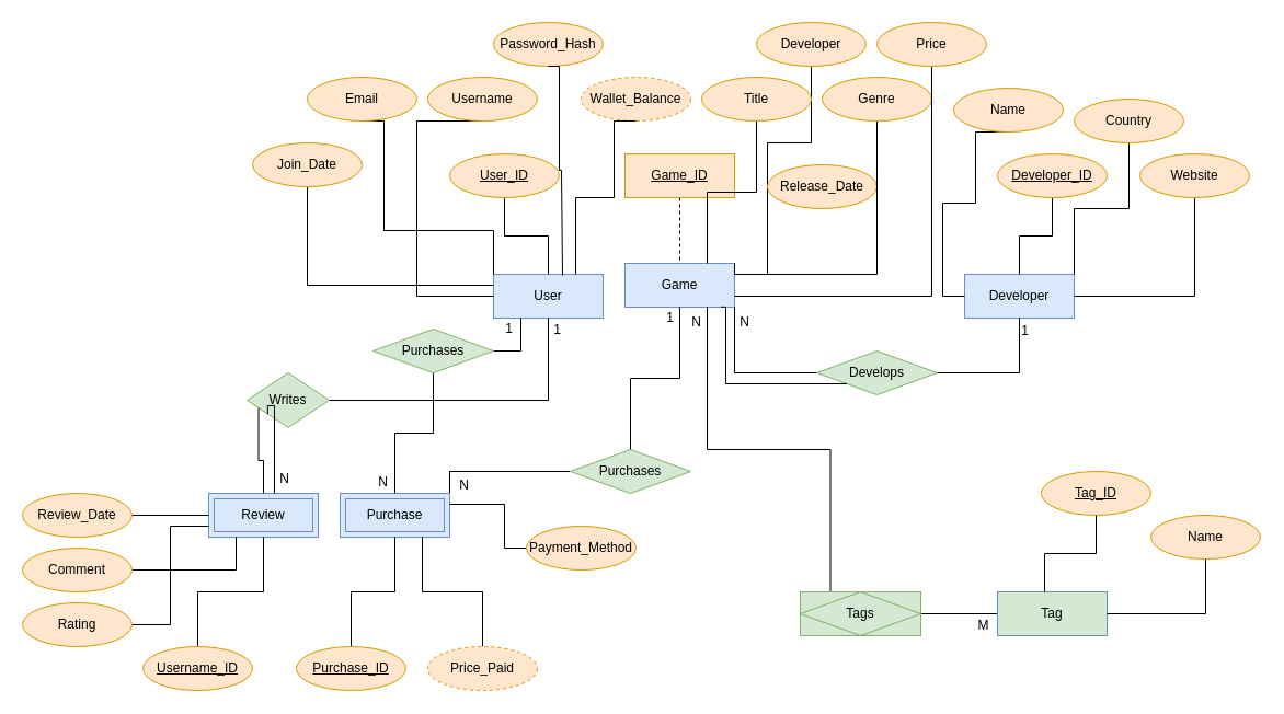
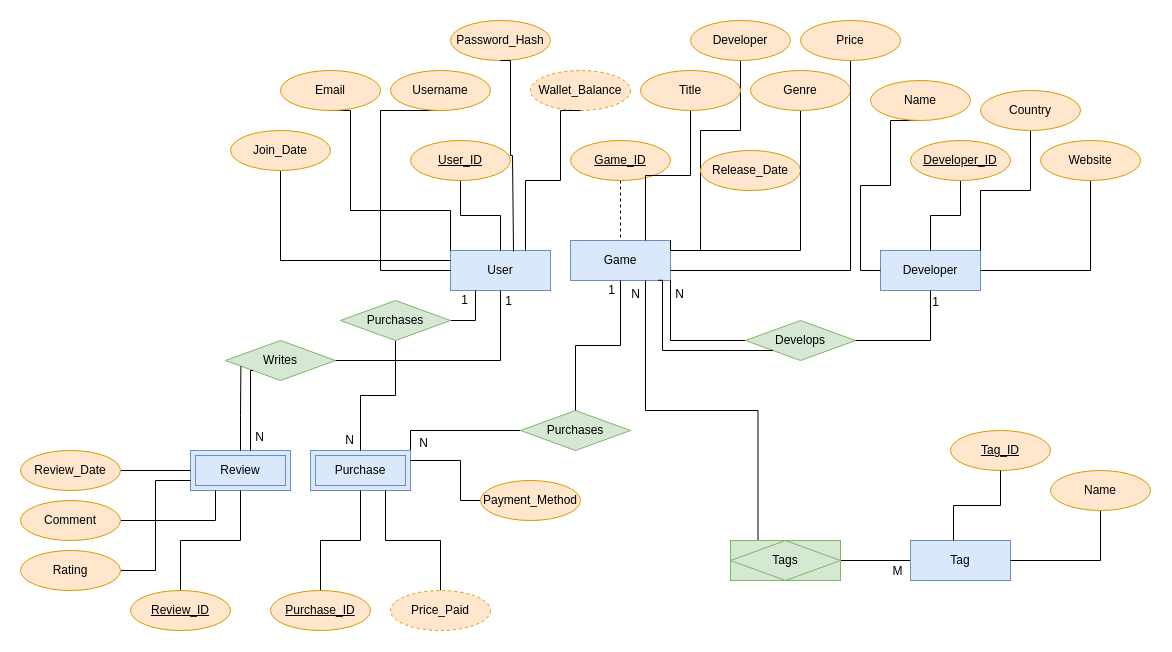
  <mxCell id="0" />
  <mxCell id="1" parent="0" />
  <mxCell id="2" value="User" style="whiteSpace=wrap;html=1;align=center;fillColor=#dae8fc;strokeColor=#6c8ebf;" vertex="1" parent="1"><mxGeometry x="450" y="250" width="100" height="40" as="geometry" /></mxCell>
  <mxCell id="3" value="Game" style="whiteSpace=wrap;html=1;align=center;fillColor=#dae8fc;strokeColor=#6c8ebf;" vertex="1" parent="1"><mxGeometry x="570" y="240" width="100" height="40" as="geometry" /></mxCell>
  <mxCell id="4" value="Developer" style="whiteSpace=wrap;html=1;align=center;fillColor=#dae8fc;strokeColor=#6c8ebf;" vertex="1" parent="1"><mxGeometry x="880" y="250" width="100" height="40" as="geometry" /></mxCell>
  <mxCell id="5" style="edgeStyle=orthogonalEdgeStyle;rounded=0;orthogonalLoop=1;jettySize=auto;html=1;exitX=0;exitY=0.5;exitDx=0;exitDy=0;entryX=1;entryY=0.5;entryDx=0;entryDy=0;endArrow=none;endFill=0;" edge="1" parent="1" source="6" target="61"><mxGeometry relative="1" as="geometry" /></mxCell>
- <mxCell id="6" value="Tag" style="whiteSpace=wrap;html=1;align=center;fillColor=#d5e8d4;strokeColor=#6c8ebf;" vertex="1" parent="1"><mxGeometry x="910" y="540" width="100" height="40" as="geometry" /></mxCell>
+ <mxCell id="6" value="Tag" style="whiteSpace=wrap;html=1;align=center;fillColor=#dae8fc;strokeColor=#6c8ebf;" vertex="1" parent="1"><mxGeometry x="910" y="540" width="100" height="40" as="geometry" /></mxCell>
  <mxCell id="7" value="Review" style="shape=ext;margin=3;double=1;whiteSpace=wrap;html=1;align=center;fillColor=#dae8fc;strokeColor=#6c8ebf;" vertex="1" parent="1"><mxGeometry x="190" y="450" width="100" height="40" as="geometry" /></mxCell>
  <mxCell id="8" style="edgeStyle=orthogonalEdgeStyle;rounded=0;orthogonalLoop=1;jettySize=auto;html=1;exitX=1;exitY=0;exitDx=0;exitDy=0;endArrow=none;endFill=0;" edge="1" parent="1" source="9" target="62"><mxGeometry relative="1" as="geometry" /></mxCell>
  <mxCell id="9" value="Purchase" style="shape=ext;margin=3;double=1;whiteSpace=wrap;html=1;align=center;fillColor=#dae8fc;strokeColor=#6c8ebf;" vertex="1" parent="1"><mxGeometry x="310" y="450" width="100" height="40" as="geometry" /></mxCell>
  <mxCell id="10" style="edgeStyle=orthogonalEdgeStyle;rounded=0;orthogonalLoop=1;jettySize=auto;html=1;exitX=0.5;exitY=1;exitDx=0;exitDy=0;endArrow=none;endFill=0;" edge="1" parent="1" source="11" target="2"><mxGeometry relative="1" as="geometry" /></mxCell>
  <mxCell id="11" value="User_ID" style="ellipse;whiteSpace=wrap;html=1;align=center;fontStyle=4;fillColor=#ffe6cc;strokeColor=#d79b00;" vertex="1" parent="1"><mxGeometry x="410" y="140" width="100" height="40" as="geometry" /></mxCell>
  <mxCell id="12" style="edgeStyle=orthogonalEdgeStyle;rounded=0;orthogonalLoop=1;jettySize=auto;html=1;exitX=0.5;exitY=1;exitDx=0;exitDy=0;entryX=0.5;entryY=0;entryDx=0;entryDy=0;endArrow=none;endFill=0;dashed=1;" edge="1" parent="1" source="13" target="3"><mxGeometry relative="1" as="geometry" /></mxCell>
- <mxCell id="13" value="Game_ID" style="whiteSpace=wrap;html=1;align=center;fontStyle=4;fillColor=#ffe6cc;strokeColor=#d79b00;rounded=0;" vertex="1" parent="1"><mxGeometry x="570" y="140" width="100" height="40" as="geometry" /></mxCell>
+ <mxCell id="13" value="Game_ID" style="ellipse;whiteSpace=wrap;html=1;align=center;fontStyle=4;fillColor=#ffe6cc;strokeColor=#d79b00;" vertex="1" parent="1"><mxGeometry x="570" y="140" width="100" height="40" as="geometry" /></mxCell>
  <mxCell id="14" style="edgeStyle=orthogonalEdgeStyle;rounded=0;orthogonalLoop=1;jettySize=auto;html=1;exitX=0.5;exitY=0;exitDx=0;exitDy=0;entryX=0.5;entryY=1;entryDx=0;entryDy=0;endArrow=none;endFill=0;" edge="1" parent="1" source="15" target="7"><mxGeometry relative="1" as="geometry" /></mxCell>
- <mxCell id="15" value="Username_ID" style="ellipse;whiteSpace=wrap;html=1;align=center;fontStyle=4;fillColor=#ffe6cc;strokeColor=#d79b00;" vertex="1" parent="1"><mxGeometry x="130" y="590" width="100" height="40" as="geometry" /></mxCell>
+ <mxCell id="15" value="Review_ID" style="ellipse;whiteSpace=wrap;html=1;align=center;fontStyle=4;fillColor=#ffe6cc;strokeColor=#d79b00;" vertex="1" parent="1"><mxGeometry x="130" y="590" width="100" height="40" as="geometry" /></mxCell>
  <mxCell id="16" style="edgeStyle=orthogonalEdgeStyle;rounded=0;orthogonalLoop=1;jettySize=auto;html=1;exitX=0.5;exitY=1;exitDx=0;exitDy=0;entryX=0.5;entryY=0;entryDx=0;entryDy=0;endArrow=none;endFill=0;" edge="1" parent="1" source="17" target="4"><mxGeometry relative="1" as="geometry" /></mxCell>
  <mxCell id="17" value="Developer_ID" style="ellipse;whiteSpace=wrap;html=1;align=center;fontStyle=4;fillColor=#ffe6cc;strokeColor=#d79b00;" vertex="1" parent="1"><mxGeometry x="910" y="140" width="100" height="40" as="geometry" /></mxCell>
  <mxCell id="18" value="Tag_ID" style="ellipse;whiteSpace=wrap;html=1;align=center;fontStyle=4;fillColor=#ffe6cc;strokeColor=#d79b00;" vertex="1" parent="1"><mxGeometry x="950" y="430" width="100" height="40" as="geometry" /></mxCell>
  <mxCell id="19" style="edgeStyle=orthogonalEdgeStyle;rounded=0;orthogonalLoop=1;jettySize=auto;html=1;exitX=0.5;exitY=0;exitDx=0;exitDy=0;entryX=0.5;entryY=1;entryDx=0;entryDy=0;endArrow=none;endFill=0;" edge="1" parent="1" source="20" target="9"><mxGeometry relative="1" as="geometry" /></mxCell>
  <mxCell id="20" value="Purchase_ID" style="ellipse;whiteSpace=wrap;html=1;align=center;fontStyle=4;fillColor=#ffe6cc;strokeColor=#d79b00;" vertex="1" parent="1"><mxGeometry x="270" y="590" width="100" height="40" as="geometry" /></mxCell>
  <mxCell id="21" style="edgeStyle=orthogonalEdgeStyle;rounded=0;orthogonalLoop=1;jettySize=auto;html=1;exitX=0.5;exitY=1;exitDx=0;exitDy=0;entryX=0.43;entryY=0;entryDx=0;entryDy=0;entryPerimeter=0;endArrow=none;endFill=0;" edge="1" parent="1" source="18" target="6"><mxGeometry relative="1" as="geometry" /></mxCell>
  <mxCell id="22" style="edgeStyle=orthogonalEdgeStyle;rounded=0;orthogonalLoop=1;jettySize=auto;html=1;exitX=0.5;exitY=0;exitDx=0;exitDy=0;entryX=0.75;entryY=1;entryDx=0;entryDy=0;endArrow=none;endFill=0;" edge="1" parent="1" source="23" target="9"><mxGeometry relative="1" as="geometry" /></mxCell>
  <mxCell id="23" value="Price_Paid" style="ellipse;whiteSpace=wrap;html=1;align=center;dashed=1;fillColor=#ffe6cc;strokeColor=#d79b00;" vertex="1" parent="1"><mxGeometry x="390" y="590" width="100" height="40" as="geometry" /></mxCell>
  <mxCell id="24" value="Wallet_Balance" style="ellipse;whiteSpace=wrap;html=1;align=center;dashed=1;fillColor=#ffe6cc;strokeColor=#d79b00;" vertex="1" parent="1"><mxGeometry x="530" y="70" width="100" height="40" as="geometry" /></mxCell>
  <mxCell id="25" style="edgeStyle=orthogonalEdgeStyle;rounded=0;orthogonalLoop=1;jettySize=auto;html=1;exitX=0.5;exitY=1;exitDx=0;exitDy=0;entryX=0.75;entryY=0;entryDx=0;entryDy=0;endArrow=none;endFill=0;" edge="1" parent="1" source="24" target="2"><mxGeometry relative="1" as="geometry"><mxPoint x="510" y="260" as="targetPoint" /><Array as="points"><mxPoint x="560" y="110" /><mxPoint x="560" y="180" /><mxPoint x="525" y="180" /></Array></mxGeometry></mxCell>
  <mxCell id="26" style="edgeStyle=orthogonalEdgeStyle;rounded=0;orthogonalLoop=1;jettySize=auto;html=1;exitX=0.5;exitY=1;exitDx=0;exitDy=0;entryX=0;entryY=0.5;entryDx=0;entryDy=0;endArrow=none;endFill=0;" edge="1" parent="1" source="27" target="2"><mxGeometry relative="1" as="geometry"><Array as="points"><mxPoint x="380" y="110" /><mxPoint x="380" y="270" /></Array></mxGeometry></mxCell>
  <mxCell id="27" value="Username" style="ellipse;whiteSpace=wrap;html=1;align=center;fillColor=#ffe6cc;strokeColor=#d79b00;" vertex="1" parent="1"><mxGeometry x="390" y="70" width="100" height="40" as="geometry" /></mxCell>
  <mxCell id="28" value="Password_Hash" style="ellipse;whiteSpace=wrap;html=1;align=center;fillColor=#ffe6cc;strokeColor=#d79b00;" vertex="1" parent="1"><mxGeometry x="450" y="20" width="100" height="40" as="geometry" /></mxCell>
  <mxCell id="29" style="edgeStyle=orthogonalEdgeStyle;rounded=0;orthogonalLoop=1;jettySize=auto;html=1;exitX=0.5;exitY=1;exitDx=0;exitDy=0;entryX=0.63;entryY=0.025;entryDx=0;entryDy=0;entryPerimeter=0;endArrow=none;endFill=0;" edge="1" parent="1" source="28" target="2"><mxGeometry relative="1" as="geometry"><mxPoint x="560" y="230" as="targetPoint" /><Array as="points"><mxPoint x="510" y="60" /><mxPoint x="510" y="155" /><mxPoint x="512" y="155" /></Array></mxGeometry></mxCell>
  <mxCell id="30" style="edgeStyle=orthogonalEdgeStyle;rounded=0;orthogonalLoop=1;jettySize=auto;html=1;exitX=0.5;exitY=1;exitDx=0;exitDy=0;entryX=0;entryY=0;entryDx=0;entryDy=0;endArrow=none;endFill=0;" edge="1" parent="1" source="31" target="2"><mxGeometry relative="1" as="geometry"><Array as="points"><mxPoint x="350" y="110" /><mxPoint x="350" y="210" /><mxPoint x="450" y="210" /></Array></mxGeometry></mxCell>
  <mxCell id="31" value="Email" style="ellipse;whiteSpace=wrap;html=1;align=center;fillColor=#ffe6cc;strokeColor=#d79b00;" vertex="1" parent="1"><mxGeometry x="280" y="70" width="100" height="40" as="geometry" /></mxCell>
  <mxCell id="32" style="edgeStyle=orthogonalEdgeStyle;rounded=0;orthogonalLoop=1;jettySize=auto;html=1;exitX=0.5;exitY=1;exitDx=0;exitDy=0;entryX=0;entryY=0.25;entryDx=0;entryDy=0;endArrow=none;endFill=0;" edge="1" parent="1" source="33" target="2"><mxGeometry relative="1" as="geometry" /></mxCell>
  <mxCell id="33" value="Join_Date" style="ellipse;whiteSpace=wrap;html=1;align=center;fillColor=#ffe6cc;strokeColor=#d79b00;" vertex="1" parent="1"><mxGeometry x="230" y="130" width="100" height="40" as="geometry" /></mxCell>
  <mxCell id="34" style="edgeStyle=orthogonalEdgeStyle;rounded=0;orthogonalLoop=1;jettySize=auto;html=1;exitX=0.5;exitY=1;exitDx=0;exitDy=0;entryX=1;entryY=0;entryDx=0;entryDy=0;endArrow=none;endFill=0;" edge="1" parent="1" source="35" target="3"><mxGeometry relative="1" as="geometry"><Array as="points"><mxPoint x="740" y="130" /><mxPoint x="700" y="130" /><mxPoint x="700" y="250" /></Array></mxGeometry></mxCell>
  <mxCell id="35" value="Developer" style="ellipse;whiteSpace=wrap;html=1;align=center;fillColor=#ffe6cc;strokeColor=#d79b00;" vertex="1" parent="1"><mxGeometry x="690" y="20" width="100" height="40" as="geometry" /></mxCell>
  <mxCell id="36" value="Release_Date" style="ellipse;whiteSpace=wrap;html=1;align=center;fillColor=#ffe6cc;strokeColor=#d79b00;" vertex="1" parent="1"><mxGeometry x="700" y="150" width="100" height="40" as="geometry" /></mxCell>
  <mxCell id="37" style="edgeStyle=orthogonalEdgeStyle;rounded=0;orthogonalLoop=1;jettySize=auto;html=1;exitX=0.5;exitY=1;exitDx=0;exitDy=0;entryX=0.75;entryY=0;entryDx=0;entryDy=0;endArrow=none;endFill=0;" edge="1" parent="1" source="38" target="3"><mxGeometry relative="1" as="geometry" /></mxCell>
  <mxCell id="38" value="Title" style="ellipse;whiteSpace=wrap;html=1;align=center;fillColor=#ffe6cc;strokeColor=#d79b00;" vertex="1" parent="1"><mxGeometry x="640" y="70" width="100" height="40" as="geometry" /></mxCell>
  <mxCell id="39" style="edgeStyle=orthogonalEdgeStyle;rounded=0;orthogonalLoop=1;jettySize=auto;html=1;exitX=0.5;exitY=1;exitDx=0;exitDy=0;entryX=1;entryY=0.25;entryDx=0;entryDy=0;endArrow=none;endFill=0;" edge="1" parent="1" source="40" target="3"><mxGeometry relative="1" as="geometry" /></mxCell>
  <mxCell id="40" value="Genre" style="ellipse;whiteSpace=wrap;html=1;align=center;fillColor=#ffe6cc;strokeColor=#d79b00;" vertex="1" parent="1"><mxGeometry x="750" y="70" width="100" height="40" as="geometry" /></mxCell>
  <mxCell id="41" style="edgeStyle=orthogonalEdgeStyle;rounded=0;orthogonalLoop=1;jettySize=auto;html=1;exitX=0.5;exitY=1;exitDx=0;exitDy=0;entryX=1;entryY=0.75;entryDx=0;entryDy=0;endArrow=none;endFill=0;" edge="1" parent="1" source="42" target="3"><mxGeometry relative="1" as="geometry" /></mxCell>
  <mxCell id="42" value="Price" style="ellipse;whiteSpace=wrap;html=1;align=center;fillColor=#ffe6cc;strokeColor=#d79b00;" vertex="1" parent="1"><mxGeometry x="800" y="20" width="100" height="40" as="geometry" /></mxCell>
  <mxCell id="43" style="edgeStyle=orthogonalEdgeStyle;rounded=0;orthogonalLoop=1;jettySize=auto;html=1;exitX=1;exitY=0.5;exitDx=0;exitDy=0;entryX=0;entryY=0.75;entryDx=0;entryDy=0;endArrow=none;endFill=0;" edge="1" parent="1" source="44" target="7"><mxGeometry relative="1" as="geometry" /></mxCell>
  <mxCell id="44" value="Rating" style="ellipse;whiteSpace=wrap;html=1;align=center;fillColor=#ffe6cc;strokeColor=#d79b00;" vertex="1" parent="1"><mxGeometry x="20" y="550" width="100" height="40" as="geometry" /></mxCell>
  <mxCell id="45" style="edgeStyle=orthogonalEdgeStyle;rounded=0;orthogonalLoop=1;jettySize=auto;html=1;exitX=1;exitY=0.5;exitDx=0;exitDy=0;entryX=0.25;entryY=1;entryDx=0;entryDy=0;endArrow=none;endFill=0;" edge="1" parent="1" source="46" target="7"><mxGeometry relative="1" as="geometry" /></mxCell>
  <mxCell id="46" value="Comment" style="ellipse;whiteSpace=wrap;html=1;align=center;fillColor=#ffe6cc;strokeColor=#d79b00;" vertex="1" parent="1"><mxGeometry x="20" y="500" width="100" height="40" as="geometry" /></mxCell>
  <mxCell id="47" style="edgeStyle=orthogonalEdgeStyle;rounded=0;orthogonalLoop=1;jettySize=auto;html=1;exitX=1;exitY=0.5;exitDx=0;exitDy=0;entryX=0;entryY=0.5;entryDx=0;entryDy=0;endArrow=none;endFill=0;" edge="1" parent="1" source="48" target="7"><mxGeometry relative="1" as="geometry" /></mxCell>
  <mxCell id="48" value="Review_Date" style="ellipse;whiteSpace=wrap;html=1;align=center;fillColor=#ffe6cc;strokeColor=#d79b00;" vertex="1" parent="1"><mxGeometry x="20" y="450" width="100" height="40" as="geometry" /></mxCell>
  <mxCell id="49" style="edgeStyle=orthogonalEdgeStyle;rounded=0;orthogonalLoop=1;jettySize=auto;html=1;exitX=0;exitY=0.5;exitDx=0;exitDy=0;entryX=1;entryY=0.25;entryDx=0;entryDy=0;endArrow=none;endFill=0;" edge="1" parent="1" source="50" target="9"><mxGeometry relative="1" as="geometry"><Array as="points"><mxPoint x="460" y="500" /><mxPoint x="460" y="460" /></Array></mxGeometry></mxCell>
  <mxCell id="50" value="Payment_Method" style="ellipse;whiteSpace=wrap;html=1;align=center;fillColor=#ffe6cc;strokeColor=#d79b00;" vertex="1" parent="1"><mxGeometry x="480" y="480" width="100" height="40" as="geometry" /></mxCell>
  <mxCell id="51" style="edgeStyle=orthogonalEdgeStyle;rounded=0;orthogonalLoop=1;jettySize=auto;html=1;exitX=0.5;exitY=1;exitDx=0;exitDy=0;entryX=0;entryY=0.5;entryDx=0;entryDy=0;endArrow=none;endFill=0;" edge="1" parent="1" source="52" target="4"><mxGeometry relative="1" as="geometry"><Array as="points"><mxPoint x="890" y="120" /><mxPoint x="890" y="185" /><mxPoint x="860" y="185" /><mxPoint x="860" y="270" /></Array></mxGeometry></mxCell>
  <mxCell id="52" value="Name" style="ellipse;whiteSpace=wrap;html=1;align=center;fillColor=#ffe6cc;strokeColor=#d79b00;" vertex="1" parent="1"><mxGeometry x="870" y="80" width="100" height="40" as="geometry" /></mxCell>
  <mxCell id="53" style="edgeStyle=orthogonalEdgeStyle;rounded=0;orthogonalLoop=1;jettySize=auto;html=1;exitX=0.5;exitY=1;exitDx=0;exitDy=0;entryX=1;entryY=0.5;entryDx=0;entryDy=0;endArrow=none;endFill=0;" edge="1" parent="1" source="54" target="4"><mxGeometry relative="1" as="geometry" /></mxCell>
  <mxCell id="54" value="Website" style="ellipse;whiteSpace=wrap;html=1;align=center;fillColor=#ffe6cc;strokeColor=#d79b00;" vertex="1" parent="1"><mxGeometry x="1040" y="140" width="100" height="40" as="geometry" /></mxCell>
  <mxCell id="55" style="edgeStyle=orthogonalEdgeStyle;rounded=0;orthogonalLoop=1;jettySize=auto;html=1;exitX=0.5;exitY=1;exitDx=0;exitDy=0;entryX=1;entryY=0;entryDx=0;entryDy=0;endArrow=none;endFill=0;" edge="1" parent="1" source="56" target="4"><mxGeometry relative="1" as="geometry" /></mxCell>
  <mxCell id="56" value="Country" style="ellipse;whiteSpace=wrap;html=1;align=center;fillColor=#ffe6cc;strokeColor=#d79b00;" vertex="1" parent="1"><mxGeometry x="980" y="90" width="100" height="40" as="geometry" /></mxCell>
  <mxCell id="57" style="edgeStyle=orthogonalEdgeStyle;rounded=0;orthogonalLoop=1;jettySize=auto;html=1;exitX=0.5;exitY=1;exitDx=0;exitDy=0;entryX=1;entryY=0.5;entryDx=0;entryDy=0;endArrow=none;endFill=0;" edge="1" parent="1" source="58" target="6"><mxGeometry relative="1" as="geometry" /></mxCell>
  <mxCell id="58" value="Name" style="ellipse;whiteSpace=wrap;html=1;align=center;fillColor=#ffe6cc;strokeColor=#d79b00;" vertex="1" parent="1"><mxGeometry x="1050" y="470" width="100" height="40" as="geometry" /></mxCell>
- <mxCell id="59" value="Writes" style="shape=rhombus;perimeter=rhombusPerimeter;whiteSpace=wrap;html=1;align=center;fillColor=#d5e8d4;strokeColor=#82b366;" vertex="1" parent="1"><mxGeometry x="225" y="340" width="75" height="50" as="geometry" /></mxCell>
+ <mxCell id="59" value="Writes" style="shape=rhombus;perimeter=rhombusPerimeter;whiteSpace=wrap;html=1;align=center;fillColor=#d5e8d4;strokeColor=#82b366;" vertex="1" parent="1"><mxGeometry x="225" y="340" width="110" height="40" as="geometry" /></mxCell>
  <mxCell id="60" style="edgeStyle=orthogonalEdgeStyle;rounded=0;orthogonalLoop=1;jettySize=auto;html=1;exitX=0.25;exitY=0;exitDx=0;exitDy=0;entryX=0.75;entryY=1;entryDx=0;entryDy=0;endArrow=none;endFill=0;" edge="1" parent="1" source="61" target="3"><mxGeometry relative="1" as="geometry" /></mxCell>
  <mxCell id="61" value="Tags" style="shape=associativeEntity;whiteSpace=wrap;html=1;align=center;fillColor=#d5e8d4;strokeColor=#82b366;" vertex="1" parent="1"><mxGeometry x="730" y="540" width="110" height="40" as="geometry" /></mxCell>
  <mxCell id="62" value="Purchases" style="shape=rhombus;perimeter=rhombusPerimeter;whiteSpace=wrap;html=1;align=center;fillColor=#d5e8d4;strokeColor=#82b366;" vertex="1" parent="1"><mxGeometry x="520" y="410" width="110" height="40" as="geometry" /></mxCell>
  <mxCell id="63" style="edgeStyle=orthogonalEdgeStyle;rounded=0;orthogonalLoop=1;jettySize=auto;html=1;exitX=0;exitY=0.5;exitDx=0;exitDy=0;entryX=1;entryY=1;entryDx=0;entryDy=0;endArrow=none;endFill=0;" edge="1" parent="1" source="64" target="3"><mxGeometry relative="1" as="geometry" /></mxCell>
  <mxCell id="64" value="Develops" style="shape=rhombus;perimeter=rhombusPerimeter;whiteSpace=wrap;html=1;align=center;fillColor=#d5e8d4;strokeColor=#82b366;" vertex="1" parent="1"><mxGeometry x="745" y="320" width="110" height="40" as="geometry" /></mxCell>
  <mxCell id="65" style="edgeStyle=orthogonalEdgeStyle;rounded=0;orthogonalLoop=1;jettySize=auto;html=1;exitX=0.5;exitY=1;exitDx=0;exitDy=0;endArrow=none;endFill=0;" edge="1" parent="1" source="67" target="9"><mxGeometry relative="1" as="geometry" /></mxCell>
  <mxCell id="66" style="edgeStyle=orthogonalEdgeStyle;rounded=0;orthogonalLoop=1;jettySize=auto;html=1;exitX=1;exitY=0.5;exitDx=0;exitDy=0;entryX=0.25;entryY=1;entryDx=0;entryDy=0;endArrow=none;endFill=0;" edge="1" parent="1" source="67" target="2"><mxGeometry relative="1" as="geometry" /></mxCell>
  <mxCell id="67" value="Purchases" style="shape=rhombus;perimeter=rhombusPerimeter;whiteSpace=wrap;html=1;align=center;fillColor=#d5e8d4;strokeColor=#82b366;" vertex="1" parent="1"><mxGeometry x="340" y="300" width="110" height="40" as="geometry" /></mxCell>
  <mxCell id="68" style="edgeStyle=orthogonalEdgeStyle;rounded=0;orthogonalLoop=1;jettySize=auto;html=1;exitX=0.879;exitY=0.995;exitDx=0;exitDy=0;exitPerimeter=0;endArrow=none;endFill=0;entryX=0;entryY=1;entryDx=0;entryDy=0;" edge="1" parent="1" source="3" target="64"><mxGeometry relative="1" as="geometry"><mxPoint x="750" y="350" as="targetPoint" /><Array as="points"><mxPoint x="662" y="280" /><mxPoint x="662" y="350" /></Array></mxGeometry></mxCell>
  <mxCell id="69" style="edgeStyle=orthogonalEdgeStyle;rounded=0;orthogonalLoop=1;jettySize=auto;html=1;exitX=1;exitY=0.5;exitDx=0;exitDy=0;entryX=0.5;entryY=1;entryDx=0;entryDy=0;endArrow=none;endFill=0;" edge="1" parent="1" source="64" target="4"><mxGeometry relative="1" as="geometry" /></mxCell>
  <mxCell id="70" value="1" style="text;html=1;align=center;verticalAlign=middle;resizable=0;points=[];autosize=1;strokeColor=none;fillColor=none;" vertex="1" parent="1"><mxGeometry x="920" y="287" width="30" height="30" as="geometry" /></mxCell>
  <mxCell id="71" value="N" style="text;html=1;align=center;verticalAlign=middle;resizable=0;points=[];autosize=1;strokeColor=none;fillColor=none;" vertex="1" parent="1"><mxGeometry x="664" y="279" width="30" height="30" as="geometry" /></mxCell>
  <mxCell id="72" value="N" style="text;html=1;align=center;verticalAlign=middle;resizable=0;points=[];autosize=1;strokeColor=none;fillColor=none;" vertex="1" parent="1"><mxGeometry x="620" y="279" width="30" height="30" as="geometry" /></mxCell>
  <mxCell id="73" value="M" style="text;html=1;align=center;verticalAlign=middle;resizable=0;points=[];autosize=1;strokeColor=none;fillColor=none;" vertex="1" parent="1"><mxGeometry x="882" y="556" width="30" height="30" as="geometry" /></mxCell>
  <mxCell id="74" style="edgeStyle=orthogonalEdgeStyle;rounded=0;orthogonalLoop=1;jettySize=auto;html=1;exitX=0.5;exitY=0;exitDx=0;exitDy=0;endArrow=none;endFill=0;entryX=0.14;entryY=0.641;entryDx=0;entryDy=0;entryPerimeter=0;" edge="1" parent="1" source="7" target="59"><mxGeometry relative="1" as="geometry"><mxPoint x="240" y="370" as="targetPoint" /></mxGeometry></mxCell>
  <mxCell id="75" style="edgeStyle=orthogonalEdgeStyle;rounded=0;orthogonalLoop=1;jettySize=auto;html=1;exitX=0.6;exitY=0;exitDx=0;exitDy=0;entryX=0;entryY=1;entryDx=0;entryDy=0;exitPerimeter=0;endArrow=none;endFill=0;" edge="1" parent="1" source="7" target="59"><mxGeometry relative="1" as="geometry"><Array as="points"><mxPoint x="250" y="370" /></Array></mxGeometry></mxCell>
  <mxCell id="76" style="edgeStyle=orthogonalEdgeStyle;rounded=0;orthogonalLoop=1;jettySize=auto;html=1;exitX=1;exitY=0.5;exitDx=0;exitDy=0;endArrow=none;endFill=0;" edge="1" parent="1" source="59" target="2"><mxGeometry relative="1" as="geometry" /></mxCell>
  <mxCell id="77" value="N" style="text;html=1;align=center;verticalAlign=middle;resizable=0;points=[];autosize=1;strokeColor=none;fillColor=none;" vertex="1" parent="1"><mxGeometry x="244" y="422" width="30" height="30" as="geometry" /></mxCell>
  <mxCell id="78" value="1" style="text;html=1;align=center;verticalAlign=middle;resizable=0;points=[];autosize=1;strokeColor=none;fillColor=none;" vertex="1" parent="1"><mxGeometry x="493" y="286" width="30" height="30" as="geometry" /></mxCell>
  <mxCell id="79" style="edgeStyle=orthogonalEdgeStyle;rounded=0;orthogonalLoop=1;jettySize=auto;html=1;exitX=0.5;exitY=0;exitDx=0;exitDy=0;endArrow=none;endFill=0;" edge="1" parent="1" source="62" target="3"><mxGeometry relative="1" as="geometry" /></mxCell>
  <mxCell id="80" value="1" style="text;html=1;align=center;verticalAlign=middle;resizable=0;points=[];autosize=1;strokeColor=none;fillColor=none;" vertex="1" parent="1"><mxGeometry x="596" y="275" width="30" height="30" as="geometry" /></mxCell>
  <mxCell id="81" value="N" style="text;html=1;align=center;verticalAlign=middle;resizable=0;points=[];autosize=1;strokeColor=none;fillColor=none;" vertex="1" parent="1"><mxGeometry x="408" y="428" width="30" height="30" as="geometry" /></mxCell>
  <mxCell id="82" value="N" style="text;html=1;align=center;verticalAlign=middle;resizable=0;points=[];autosize=1;strokeColor=none;fillColor=none;" vertex="1" parent="1"><mxGeometry x="334" y="425" width="30" height="30" as="geometry" /></mxCell>
  <mxCell id="83" value="1" style="text;html=1;align=center;verticalAlign=middle;resizable=0;points=[];autosize=1;strokeColor=none;fillColor=none;" vertex="1" parent="1"><mxGeometry x="449" y="285" width="30" height="30" as="geometry" /></mxCell>
